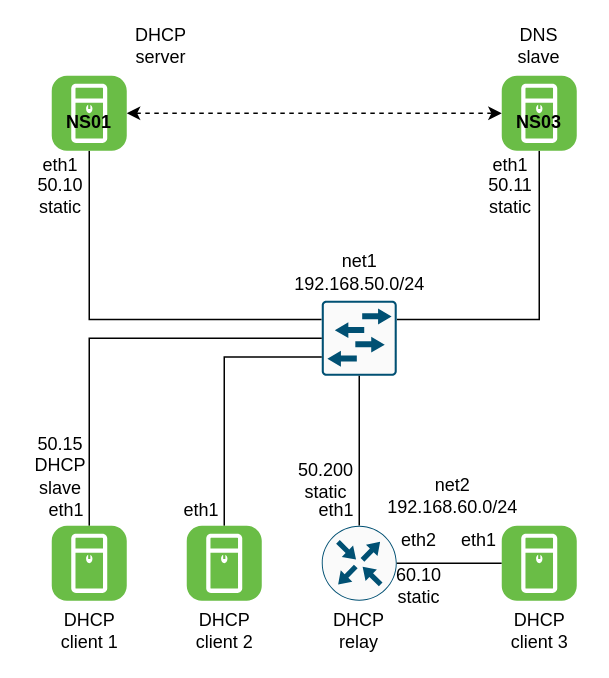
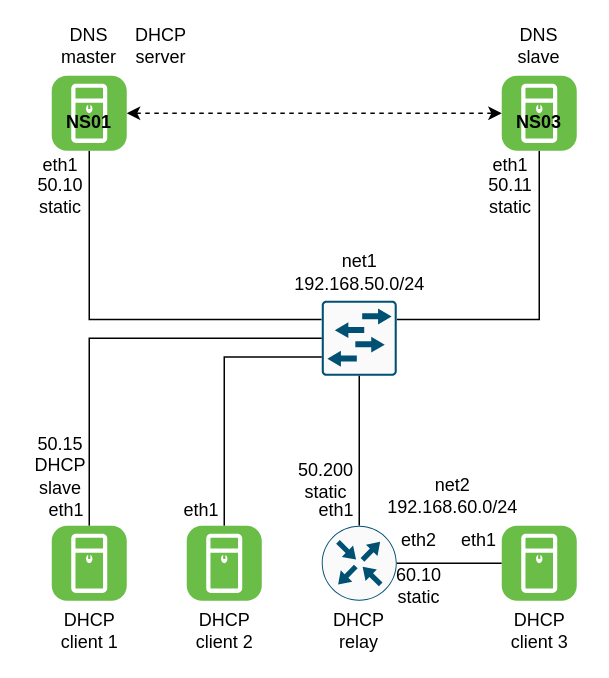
  <mxCell id="0" />
  <mxCell id="1" parent="0" />
  <mxCell id="2" style="edgeStyle=orthogonalEdgeStyle;rounded=0;orthogonalLoop=1;jettySize=auto;html=1;exitX=0.5;exitY=1;exitDx=0;exitDy=0;exitPerimeter=0;entryX=0;entryY=0.25;entryDx=0;entryDy=0;entryPerimeter=0;endArrow=none;endFill=0;" parent="1" source="4" target="7" edge="1"><mxGeometry relative="1" as="geometry" /></mxCell>
  <mxCell id="3" style="edgeStyle=orthogonalEdgeStyle;rounded=0;orthogonalLoop=1;jettySize=auto;html=1;exitX=1;exitY=0.5;exitDx=0;exitDy=0;exitPerimeter=0;entryX=0;entryY=0.5;entryDx=0;entryDy=0;entryPerimeter=0;dashed=1;startArrow=classic;startFill=1;" parent="1" source="4" target="6" edge="1"><mxGeometry relative="1" as="geometry" /></mxCell>
  <mxCell id="4" value="" style="verticalLabelPosition=bottom;html=1;fillColor=#6ABD46;verticalAlign=top;align=center;points=[[0.06,0.06,0],[0.94,0.06,0],[0.94,0.94,0],[0.06,0.94,0],[0.25,0,0],[0.5,0,0],[0.75,0,0],[1,0.25,0],[1,0.5,0],[1,0.75,0],[0.75,1,0],[0.5,1,0],[0.25,1,0],[0,0.75,0],[0,0.5,0],[0,0.25,0]];pointerEvents=1;shape=mxgraph.cisco_safe.architecture.server;" parent="1" vertex="1"><mxGeometry x="34" y="50" width="50" height="50" as="geometry" /></mxCell>
  <mxCell id="5" style="edgeStyle=orthogonalEdgeStyle;rounded=0;orthogonalLoop=1;jettySize=auto;html=1;exitX=0.5;exitY=1;exitDx=0;exitDy=0;exitPerimeter=0;entryX=1;entryY=0.25;entryDx=0;entryDy=0;entryPerimeter=0;endArrow=none;endFill=0;" parent="1" source="6" target="7" edge="1"><mxGeometry relative="1" as="geometry" /></mxCell>
  <mxCell id="6" value="" style="verticalLabelPosition=bottom;html=1;fillColor=#6ABD46;verticalAlign=top;align=center;points=[[0.06,0.06,0],[0.94,0.06,0],[0.94,0.94,0],[0.06,0.94,0],[0.25,0,0],[0.5,0,0],[0.75,0,0],[1,0.25,0],[1,0.5,0],[1,0.75,0],[0.75,1,0],[0.5,1,0],[0.25,1,0],[0,0.75,0],[0,0.5,0],[0,0.25,0]];pointerEvents=1;shape=mxgraph.cisco_safe.architecture.server;" parent="1" vertex="1"><mxGeometry x="334" y="50" width="50" height="50" as="geometry" /></mxCell>
  <mxCell id="7" value="" style="points=[[0.015,0.015,0],[0.985,0.015,0],[0.985,0.985,0],[0.015,0.985,0],[0.25,0,0],[0.5,0,0],[0.75,0,0],[1,0.25,0],[1,0.5,0],[1,0.75,0],[0.75,1,0],[0.5,1,0],[0.25,1,0],[0,0.75,0],[0,0.5,0],[0,0.25,0]];verticalLabelPosition=bottom;html=1;verticalAlign=top;aspect=fixed;align=center;pointerEvents=1;shape=mxgraph.cisco19.rect;prIcon=l2_switch;fillColor=#FAFAFA;strokeColor=#005073;" parent="1" vertex="1"><mxGeometry x="214" y="200" width="50" height="50" as="geometry" /></mxCell>
+ <mxCell id="8" value="DNS master" style="text;html=1;strokeColor=none;fillColor=none;align=center;verticalAlign=middle;whiteSpace=wrap;rounded=0;" parent="1" vertex="1"><mxGeometry x="39" y="20" width="40" height="20" as="geometry" /></mxCell>
  <mxCell id="9" value="DNS slave" style="text;html=1;strokeColor=none;fillColor=none;align=center;verticalAlign=middle;whiteSpace=wrap;rounded=0;" parent="1" vertex="1"><mxGeometry x="339" y="20" width="40" height="20" as="geometry" /></mxCell>
  <mxCell id="10" value="DHCP server" style="text;html=1;strokeColor=none;fillColor=none;align=center;verticalAlign=middle;whiteSpace=wrap;rounded=0;" parent="1" vertex="1"><mxGeometry x="86.5" y="20" width="40" height="20" as="geometry" /></mxCell>
  <mxCell id="11" style="edgeStyle=orthogonalEdgeStyle;rounded=0;orthogonalLoop=1;jettySize=auto;html=1;exitX=0.5;exitY=0;exitDx=0;exitDy=0;exitPerimeter=0;entryX=0.5;entryY=1;entryDx=0;entryDy=0;entryPerimeter=0;startArrow=none;startFill=0;endArrow=none;endFill=0;" parent="1" source="12" target="7" edge="1"><mxGeometry relative="1" as="geometry" /></mxCell>
  <mxCell id="12" value="" style="points=[[0.5,0,0],[1,0.5,0],[0.5,1,0],[0,0.5,0],[0.145,0.145,0],[0.856,0.145,0],[0.855,0.856,0],[0.145,0.855,0]];verticalLabelPosition=bottom;html=1;verticalAlign=top;aspect=fixed;align=center;pointerEvents=1;shape=mxgraph.cisco19.rect;prIcon=router;fillColor=#FAFAFA;strokeColor=#005073;" parent="1" vertex="1"><mxGeometry x="214" y="350" width="50" height="50" as="geometry" /></mxCell>
  <mxCell id="13" style="edgeStyle=orthogonalEdgeStyle;rounded=0;orthogonalLoop=1;jettySize=auto;html=1;exitX=0.5;exitY=0;exitDx=0;exitDy=0;exitPerimeter=0;entryX=0;entryY=0.5;entryDx=0;entryDy=0;entryPerimeter=0;startArrow=none;startFill=0;endArrow=none;endFill=0;" parent="1" source="14" target="7" edge="1"><mxGeometry relative="1" as="geometry" /></mxCell>
  <mxCell id="14" value="" style="verticalLabelPosition=bottom;html=1;fillColor=#6ABD46;verticalAlign=top;align=center;points=[[0.06,0.06,0],[0.94,0.06,0],[0.94,0.94,0],[0.06,0.94,0],[0.25,0,0],[0.5,0,0],[0.75,0,0],[1,0.25,0],[1,0.5,0],[1,0.75,0],[0.75,1,0],[0.5,1,0],[0.25,1,0],[0,0.75,0],[0,0.5,0],[0,0.25,0]];pointerEvents=1;shape=mxgraph.cisco_safe.architecture.server;" parent="1" vertex="1"><mxGeometry x="34" y="350" width="50" height="50" as="geometry" /></mxCell>
  <mxCell id="15" style="edgeStyle=orthogonalEdgeStyle;rounded=0;orthogonalLoop=1;jettySize=auto;html=1;exitX=0;exitY=0.5;exitDx=0;exitDy=0;exitPerimeter=0;entryX=1;entryY=0.5;entryDx=0;entryDy=0;entryPerimeter=0;startArrow=none;startFill=0;endArrow=none;endFill=0;" parent="1" source="16" target="12" edge="1"><mxGeometry relative="1" as="geometry" /></mxCell>
  <mxCell id="16" value="" style="verticalLabelPosition=bottom;html=1;fillColor=#6ABD46;verticalAlign=top;align=center;points=[[0.06,0.06,0],[0.94,0.06,0],[0.94,0.94,0],[0.06,0.94,0],[0.25,0,0],[0.5,0,0],[0.75,0,0],[1,0.25,0],[1,0.5,0],[1,0.75,0],[0.75,1,0],[0.5,1,0],[0.25,1,0],[0,0.75,0],[0,0.5,0],[0,0.25,0]];pointerEvents=1;shape=mxgraph.cisco_safe.architecture.server;" parent="1" vertex="1"><mxGeometry x="334" y="350" width="50" height="50" as="geometry" /></mxCell>
  <mxCell id="17" value="DHCP client 1" style="text;html=1;strokeColor=none;fillColor=none;align=center;verticalAlign=middle;whiteSpace=wrap;rounded=0;" parent="1" vertex="1"><mxGeometry x="31.5" y="410" width="55" height="20" as="geometry" /></mxCell>
  <mxCell id="18" value="DHCP client 3" style="text;html=1;strokeColor=none;fillColor=none;align=center;verticalAlign=middle;whiteSpace=wrap;rounded=0;" parent="1" vertex="1"><mxGeometry x="336.5" y="410" width="45" height="20" as="geometry" /></mxCell>
  <mxCell id="19" value="DHCP relay" style="text;html=1;strokeColor=none;fillColor=none;align=center;verticalAlign=middle;whiteSpace=wrap;rounded=0;" parent="1" vertex="1"><mxGeometry x="219" y="410" width="40" height="20" as="geometry" /></mxCell>
  <mxCell id="20" style="edgeStyle=orthogonalEdgeStyle;rounded=0;orthogonalLoop=1;jettySize=auto;html=1;exitX=0.5;exitY=0;exitDx=0;exitDy=0;exitPerimeter=0;entryX=0;entryY=0.75;entryDx=0;entryDy=0;entryPerimeter=0;startArrow=none;startFill=0;endArrow=none;endFill=0;" parent="1" source="21" target="7" edge="1"><mxGeometry relative="1" as="geometry" /></mxCell>
  <mxCell id="21" value="" style="verticalLabelPosition=bottom;html=1;fillColor=#6ABD46;verticalAlign=top;align=center;points=[[0.06,0.06,0],[0.94,0.06,0],[0.94,0.94,0],[0.06,0.94,0],[0.25,0,0],[0.5,0,0],[0.75,0,0],[1,0.25,0],[1,0.5,0],[1,0.75,0],[0.75,1,0],[0.5,1,0],[0.25,1,0],[0,0.75,0],[0,0.5,0],[0,0.25,0]];pointerEvents=1;shape=mxgraph.cisco_safe.architecture.server;" parent="1" vertex="1"><mxGeometry x="124" y="350" width="50" height="50" as="geometry" /></mxCell>
  <mxCell id="22" value="DHCP client 2" style="text;html=1;strokeColor=none;fillColor=none;align=center;verticalAlign=middle;whiteSpace=wrap;rounded=0;" parent="1" vertex="1"><mxGeometry x="126.5" y="410" width="45" height="20" as="geometry" /></mxCell>
  <mxCell id="23" value="net1&lt;br&gt;192.168.50.0/24" style="text;html=1;strokeColor=none;fillColor=none;align=center;verticalAlign=middle;whiteSpace=wrap;rounded=0;" parent="1" vertex="1"><mxGeometry x="196.5" y="171" width="85" height="20" as="geometry" /></mxCell>
  <mxCell id="24" value="net2&lt;br&gt;192.168.60.0/24" style="text;html=1;strokeColor=none;fillColor=none;align=center;verticalAlign=middle;whiteSpace=wrap;rounded=0;" parent="1" vertex="1"><mxGeometry x="259" y="320" width="85" height="20" as="geometry" /></mxCell>
  <mxCell id="25" value="eth1" style="text;html=1;strokeColor=none;fillColor=none;align=center;verticalAlign=middle;whiteSpace=wrap;rounded=0;" parent="1" vertex="1"><mxGeometry x="20" y="100" width="40" height="20" as="geometry" /></mxCell>
  <mxCell id="26" value="eth1" style="text;html=1;strokeColor=none;fillColor=none;align=center;verticalAlign=middle;whiteSpace=wrap;rounded=0;" parent="1" vertex="1"><mxGeometry x="24" y="330" width="40" height="20" as="geometry" /></mxCell>
  <mxCell id="27" value="eth1" style="text;html=1;strokeColor=none;fillColor=none;align=center;verticalAlign=middle;whiteSpace=wrap;rounded=0;" parent="1" vertex="1"><mxGeometry x="114" y="330" width="40" height="20" as="geometry" /></mxCell>
  <mxCell id="28" value="eth1" style="text;html=1;strokeColor=none;fillColor=none;align=center;verticalAlign=middle;whiteSpace=wrap;rounded=0;" parent="1" vertex="1"><mxGeometry x="320" y="100" width="40" height="20" as="geometry" /></mxCell>
  <mxCell id="29" value="eth1" style="text;html=1;strokeColor=none;fillColor=none;align=center;verticalAlign=middle;whiteSpace=wrap;rounded=0;" parent="1" vertex="1"><mxGeometry x="299" y="350" width="40" height="20" as="geometry" /></mxCell>
  <mxCell id="30" value="eth2" style="text;html=1;strokeColor=none;fillColor=none;align=center;verticalAlign=middle;whiteSpace=wrap;rounded=0;" parent="1" vertex="1"><mxGeometry x="259" y="350" width="40" height="20" as="geometry" /></mxCell>
  <mxCell id="31" value="eth1" style="text;html=1;strokeColor=none;fillColor=none;align=center;verticalAlign=middle;whiteSpace=wrap;rounded=0;" parent="1" vertex="1"><mxGeometry x="204" y="330" width="40" height="20" as="geometry" /></mxCell>
  <mxCell id="32" value="NS01" style="text;html=1;strokeColor=none;fillColor=none;align=center;verticalAlign=middle;whiteSpace=wrap;rounded=0;fontStyle=1" vertex="1" parent="1"><mxGeometry x="39" y="71" width="40" height="20" as="geometry" /></mxCell>
  <mxCell id="33" value="NS03" style="text;html=1;strokeColor=none;fillColor=none;align=center;verticalAlign=middle;whiteSpace=wrap;rounded=0;fontStyle=1" vertex="1" parent="1"><mxGeometry x="339" y="71" width="40" height="20" as="geometry" /></mxCell>
  <mxCell id="34" value="50.10&lt;br&gt;static" style="text;html=1;strokeColor=none;fillColor=none;align=center;verticalAlign=middle;whiteSpace=wrap;rounded=0;" vertex="1" parent="1"><mxGeometry x="20" y="120" width="40" height="20" as="geometry" /></mxCell>
  <mxCell id="35" value="50.11&lt;br&gt;static" style="text;html=1;strokeColor=none;fillColor=none;align=center;verticalAlign=middle;whiteSpace=wrap;rounded=0;" vertex="1" parent="1"><mxGeometry x="320" y="120" width="40" height="20" as="geometry" /></mxCell>
  <mxCell id="36" value="60.10&lt;br&gt;static" style="text;html=1;strokeColor=none;fillColor=none;align=center;verticalAlign=middle;whiteSpace=wrap;rounded=0;" vertex="1" parent="1"><mxGeometry x="259" y="380" width="40" height="20" as="geometry" /></mxCell>
  <mxCell id="37" value="50.200&lt;br&gt;static" style="text;html=1;strokeColor=none;fillColor=none;align=center;verticalAlign=middle;whiteSpace=wrap;rounded=0;" vertex="1" parent="1"><mxGeometry x="196.5" y="310" width="40" height="20" as="geometry" /></mxCell>
  <mxCell id="38" value="50.15&lt;br&gt;DHCP&lt;br&gt;slave" style="text;html=1;strokeColor=none;fillColor=none;align=center;verticalAlign=middle;whiteSpace=wrap;rounded=0;" vertex="1" parent="1"><mxGeometry x="20" y="300" width="40" height="20" as="geometry" /></mxCell>
